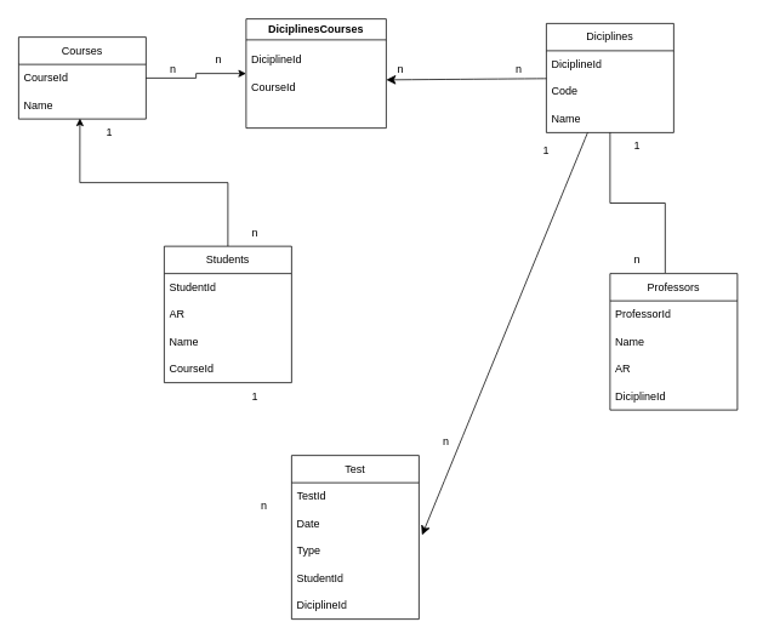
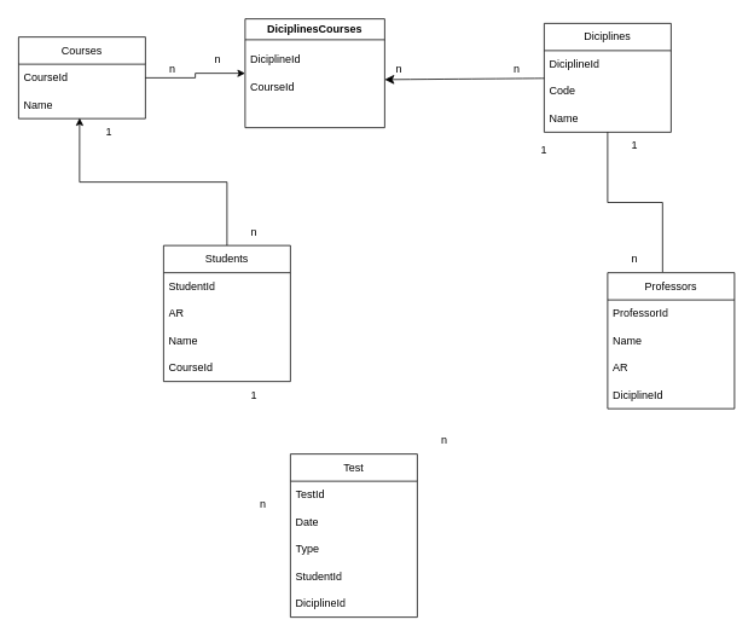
  <mxCell id="0" />
  <mxCell id="1" parent="0" />
  <mxCell id="2" value="Courses" style="swimlane;fontStyle=0;childLayout=stackLayout;horizontal=1;startSize=30;horizontalStack=0;resizeParent=1;resizeParentMax=0;resizeLast=0;collapsible=1;marginBottom=0;whiteSpace=wrap;html=1;" parent="1" vertex="1"><mxGeometry x="20" y="40" width="140" height="90" as="geometry" /></mxCell>
  <mxCell id="3" value="CourseId" style="text;strokeColor=none;fillColor=none;align=left;verticalAlign=middle;spacingLeft=4;spacingRight=4;overflow=hidden;points=[[0,0.5],[1,0.5]];portConstraint=eastwest;rotatable=0;whiteSpace=wrap;html=1;" parent="2" vertex="1"><mxGeometry y="30" width="140" height="30" as="geometry" /></mxCell>
  <mxCell id="4" value="Name" style="text;strokeColor=none;fillColor=none;align=left;verticalAlign=middle;spacingLeft=4;spacingRight=4;overflow=hidden;points=[[0,0.5],[1,0.5]];portConstraint=eastwest;rotatable=0;whiteSpace=wrap;html=1;" parent="2" vertex="1"><mxGeometry y="60" width="140" height="30" as="geometry" /></mxCell>
  <mxCell id="5" style="edgeStyle=orthogonalEdgeStyle;rounded=0;orthogonalLoop=1;jettySize=auto;html=1;entryX=0.481;entryY=0.978;entryDx=0;entryDy=0;entryPerimeter=0;" parent="1" source="6" target="4" edge="1"><mxGeometry relative="1" as="geometry" /></mxCell>
  <mxCell id="6" value="Students" style="swimlane;fontStyle=0;childLayout=stackLayout;horizontal=1;startSize=30;horizontalStack=0;resizeParent=1;resizeParentMax=0;resizeLast=0;collapsible=1;marginBottom=0;whiteSpace=wrap;html=1;" parent="1" vertex="1"><mxGeometry x="180" y="270" width="140" height="150" as="geometry" /></mxCell>
  <mxCell id="7" value="StudentId" style="text;strokeColor=none;fillColor=none;align=left;verticalAlign=middle;spacingLeft=4;spacingRight=4;overflow=hidden;points=[[0,0.5],[1,0.5]];portConstraint=eastwest;rotatable=0;whiteSpace=wrap;html=1;" parent="6" vertex="1"><mxGeometry y="30" width="140" height="30" as="geometry" /></mxCell>
  <mxCell id="8" value="AR" style="text;strokeColor=none;fillColor=none;align=left;verticalAlign=middle;spacingLeft=4;spacingRight=4;overflow=hidden;points=[[0,0.5],[1,0.5]];portConstraint=eastwest;rotatable=0;whiteSpace=wrap;html=1;" parent="6" vertex="1"><mxGeometry y="60" width="140" height="30" as="geometry" /></mxCell>
  <mxCell id="9" value="Name" style="text;strokeColor=none;fillColor=none;align=left;verticalAlign=middle;spacingLeft=4;spacingRight=4;overflow=hidden;points=[[0,0.5],[1,0.5]];portConstraint=eastwest;rotatable=0;whiteSpace=wrap;html=1;" parent="6" vertex="1"><mxGeometry y="90" width="140" height="30" as="geometry" /></mxCell>
  <mxCell id="10" value="CourseId" style="text;strokeColor=none;fillColor=none;align=left;verticalAlign=middle;spacingLeft=4;spacingRight=4;overflow=hidden;points=[[0,0.5],[1,0.5]];portConstraint=eastwest;rotatable=0;whiteSpace=wrap;html=1;" parent="6" vertex="1"><mxGeometry y="120" width="140" height="30" as="geometry" /></mxCell>
  <mxCell id="11" style="edgeStyle=orthogonalEdgeStyle;rounded=0;orthogonalLoop=1;jettySize=auto;html=1;entryX=0.433;entryY=-0.004;entryDx=0;entryDy=0;entryPerimeter=0;endArrow=none;" parent="1" source="14" target="18" edge="1"><mxGeometry relative="1" as="geometry" /></mxCell>
  <mxCell id="12" style="edgeStyle=none;curved=1;rounded=0;orthogonalLoop=1;jettySize=auto;html=1;entryX=1.027;entryY=0.233;entryDx=0;entryDy=0;entryPerimeter=0;fontSize=12;startSize=8;endSize=8;" edge="1" parent="1" source="14" target="42"><mxGeometry relative="1" as="geometry" /></mxCell>
- <mxCell id="13" style="edgeStyle=none;curved=1;rounded=0;orthogonalLoop=1;jettySize=auto;html=1;entryX=1.024;entryY=0.922;entryDx=0;entryDy=0;entryPerimeter=0;fontSize=12;startSize=8;endSize=8;" edge="1" parent="1" source="14" target="27"><mxGeometry relative="1" as="geometry" /></mxCell>
  <mxCell id="14" value="Diciplines" style="swimlane;fontStyle=0;childLayout=stackLayout;horizontal=1;startSize=30;horizontalStack=0;resizeParent=1;resizeParentMax=0;resizeLast=0;collapsible=1;marginBottom=0;whiteSpace=wrap;html=1;" parent="1" vertex="1"><mxGeometry x="600" y="25" width="140" height="120" as="geometry" /></mxCell>
  <mxCell id="15" value="DiciplineId" style="text;strokeColor=none;fillColor=none;align=left;verticalAlign=middle;spacingLeft=4;spacingRight=4;overflow=hidden;points=[[0,0.5],[1,0.5]];portConstraint=eastwest;rotatable=0;whiteSpace=wrap;html=1;" parent="14" vertex="1"><mxGeometry y="30" width="140" height="30" as="geometry" /></mxCell>
  <mxCell id="16" value="Code" style="text;strokeColor=none;fillColor=none;align=left;verticalAlign=middle;spacingLeft=4;spacingRight=4;overflow=hidden;points=[[0,0.5],[1,0.5]];portConstraint=eastwest;rotatable=0;whiteSpace=wrap;html=1;" parent="14" vertex="1"><mxGeometry y="60" width="140" height="30" as="geometry" /></mxCell>
  <mxCell id="17" value="Name" style="text;strokeColor=none;fillColor=none;align=left;verticalAlign=middle;spacingLeft=4;spacingRight=4;overflow=hidden;points=[[0,0.5],[1,0.5]];portConstraint=eastwest;rotatable=0;whiteSpace=wrap;html=1;" parent="14" vertex="1"><mxGeometry y="90" width="140" height="30" as="geometry" /></mxCell>
  <mxCell id="18" value="Professors" style="swimlane;fontStyle=0;childLayout=stackLayout;horizontal=1;startSize=30;horizontalStack=0;resizeParent=1;resizeParentMax=0;resizeLast=0;collapsible=1;marginBottom=0;whiteSpace=wrap;html=1;" parent="1" vertex="1"><mxGeometry x="670" y="300" width="140" height="150" as="geometry" /></mxCell>
  <mxCell id="19" value="ProfessorId" style="text;strokeColor=none;fillColor=none;align=left;verticalAlign=middle;spacingLeft=4;spacingRight=4;overflow=hidden;points=[[0,0.5],[1,0.5]];portConstraint=eastwest;rotatable=0;whiteSpace=wrap;html=1;" parent="18" vertex="1"><mxGeometry y="30" width="140" height="30" as="geometry" /></mxCell>
  <mxCell id="20" value="Name" style="text;strokeColor=none;fillColor=none;align=left;verticalAlign=middle;spacingLeft=4;spacingRight=4;overflow=hidden;points=[[0,0.5],[1,0.5]];portConstraint=eastwest;rotatable=0;whiteSpace=wrap;html=1;" parent="18" vertex="1"><mxGeometry y="60" width="140" height="30" as="geometry" /></mxCell>
  <mxCell id="21" value="AR" style="text;strokeColor=none;fillColor=none;align=left;verticalAlign=middle;spacingLeft=4;spacingRight=4;overflow=hidden;points=[[0,0.5],[1,0.5]];portConstraint=eastwest;rotatable=0;whiteSpace=wrap;html=1;" parent="18" vertex="1"><mxGeometry y="90" width="140" height="30" as="geometry" /></mxCell>
  <mxCell id="22" value="DiciplineId" style="text;strokeColor=none;fillColor=none;align=left;verticalAlign=middle;spacingLeft=4;spacingRight=4;overflow=hidden;points=[[0,0.5],[1,0.5]];portConstraint=eastwest;rotatable=0;whiteSpace=wrap;html=1;" parent="18" vertex="1"><mxGeometry y="120" width="140" height="30" as="geometry" /></mxCell>
  <mxCell id="23" value="n" style="text;html=1;strokeColor=none;fillColor=none;align=center;verticalAlign=middle;whiteSpace=wrap;rounded=0;" parent="1" vertex="1"><mxGeometry x="250" y="240" width="60" height="30" as="geometry" /></mxCell>
  <mxCell id="24" value="1" style="text;html=1;strokeColor=none;fillColor=none;align=center;verticalAlign=middle;whiteSpace=wrap;rounded=0;" parent="1" vertex="1"><mxGeometry x="90" y="130" width="60" height="30" as="geometry" /></mxCell>
  <mxCell id="25" value="Test" style="swimlane;fontStyle=0;childLayout=stackLayout;horizontal=1;startSize=30;horizontalStack=0;resizeParent=1;resizeParentMax=0;resizeLast=0;collapsible=1;marginBottom=0;whiteSpace=wrap;html=1;" parent="1" vertex="1"><mxGeometry x="320" y="500" width="140" height="180" as="geometry" /></mxCell>
  <mxCell id="26" value="TestId" style="text;strokeColor=none;fillColor=none;align=left;verticalAlign=middle;spacingLeft=4;spacingRight=4;overflow=hidden;points=[[0,0.5],[1,0.5]];portConstraint=eastwest;rotatable=0;whiteSpace=wrap;html=1;" parent="25" vertex="1"><mxGeometry y="30" width="140" height="30" as="geometry" /></mxCell>
  <mxCell id="27" value="Date" style="text;strokeColor=none;fillColor=none;align=left;verticalAlign=middle;spacingLeft=4;spacingRight=4;overflow=hidden;points=[[0,0.5],[1,0.5]];portConstraint=eastwest;rotatable=0;whiteSpace=wrap;html=1;" parent="25" vertex="1"><mxGeometry y="60" width="140" height="30" as="geometry" /></mxCell>
  <mxCell id="28" value="Type" style="text;strokeColor=none;fillColor=none;align=left;verticalAlign=middle;spacingLeft=4;spacingRight=4;overflow=hidden;points=[[0,0.5],[1,0.5]];portConstraint=eastwest;rotatable=0;whiteSpace=wrap;html=1;" parent="25" vertex="1"><mxGeometry y="90" width="140" height="30" as="geometry" /></mxCell>
  <mxCell id="29" value="StudentId" style="text;strokeColor=none;fillColor=none;align=left;verticalAlign=middle;spacingLeft=4;spacingRight=4;overflow=hidden;points=[[0,0.5],[1,0.5]];portConstraint=eastwest;rotatable=0;whiteSpace=wrap;html=1;" parent="25" vertex="1"><mxGeometry y="120" width="140" height="30" as="geometry" /></mxCell>
  <mxCell id="30" value="DiciplineId" style="text;strokeColor=none;fillColor=none;align=left;verticalAlign=middle;spacingLeft=4;spacingRight=4;overflow=hidden;points=[[0,0.5],[1,0.5]];portConstraint=eastwest;rotatable=0;whiteSpace=wrap;html=1;" vertex="1" parent="25"><mxGeometry y="150" width="140" height="30" as="geometry" /></mxCell>
  <mxCell id="31" style="edgeStyle=orthogonalEdgeStyle;rounded=0;orthogonalLoop=1;jettySize=auto;html=1;exitX=1;exitY=0.5;exitDx=0;exitDy=0;entryX=0;entryY=0.5;entryDx=0;entryDy=0;" parent="1" source="3" target="40" edge="1"><mxGeometry relative="1" as="geometry" /></mxCell>
  <mxCell id="32" value="n" style="text;html=1;strokeColor=none;fillColor=none;align=center;verticalAlign=middle;whiteSpace=wrap;rounded=0;" parent="1" vertex="1"><mxGeometry x="160" y="60" width="60" height="30" as="geometry" /></mxCell>
  <mxCell id="33" value="n" style="text;html=1;strokeColor=none;fillColor=none;align=center;verticalAlign=middle;whiteSpace=wrap;rounded=0;" parent="1" vertex="1"><mxGeometry x="540" y="60" width="60" height="30" as="geometry" /></mxCell>
  <mxCell id="34" value="1" style="text;html=1;strokeColor=none;fillColor=none;align=center;verticalAlign=middle;whiteSpace=wrap;rounded=0;" parent="1" vertex="1"><mxGeometry x="670" y="145" width="60" height="30" as="geometry" /></mxCell>
  <mxCell id="35" value="n" style="text;html=1;strokeColor=none;fillColor=none;align=center;verticalAlign=middle;whiteSpace=wrap;rounded=0;" parent="1" vertex="1"><mxGeometry x="670" y="270" width="60" height="30" as="geometry" /></mxCell>
  <mxCell id="36" value="1" style="text;html=1;strokeColor=none;fillColor=none;align=center;verticalAlign=middle;whiteSpace=wrap;rounded=0;" parent="1" vertex="1"><mxGeometry x="250" y="420" width="60" height="30" as="geometry" /></mxCell>
  <mxCell id="37" value="n" style="text;html=1;strokeColor=none;fillColor=none;align=center;verticalAlign=middle;whiteSpace=wrap;rounded=0;" parent="1" vertex="1"><mxGeometry x="260" y="540" width="60" height="30" as="geometry" /></mxCell>
  <mxCell id="38" value="1" style="text;html=1;strokeColor=none;fillColor=none;align=center;verticalAlign=middle;whiteSpace=wrap;rounded=0;" parent="1" vertex="1"><mxGeometry x="570" y="150" width="60" height="30" as="geometry" /></mxCell>
  <mxCell id="39" value="n" style="text;html=1;strokeColor=none;fillColor=none;align=center;verticalAlign=middle;whiteSpace=wrap;rounded=0;" parent="1" vertex="1"><mxGeometry x="460" y="470" width="60" height="30" as="geometry" /></mxCell>
  <mxCell id="40" value="DiciplinesCourses" style="swimlane;whiteSpace=wrap;html=1;" parent="1" vertex="1"><mxGeometry x="270" y="20" width="154" height="120" as="geometry" /></mxCell>
  <mxCell id="41" value="DiciplineId" style="text;strokeColor=none;fillColor=none;align=left;verticalAlign=middle;spacingLeft=4;spacingRight=4;overflow=hidden;points=[[0,0.5],[1,0.5]];portConstraint=eastwest;rotatable=0;whiteSpace=wrap;html=1;" parent="40" vertex="1"><mxGeometry y="30" width="150" height="30" as="geometry" /></mxCell>
  <mxCell id="42" value="CourseId" style="text;strokeColor=none;fillColor=none;align=left;verticalAlign=middle;spacingLeft=4;spacingRight=4;overflow=hidden;points=[[0,0.5],[1,0.5]];portConstraint=eastwest;rotatable=0;whiteSpace=wrap;html=1;" parent="40" vertex="1"><mxGeometry y="60" width="150" height="30" as="geometry" /></mxCell>
  <mxCell id="43" value="n" style="text;html=1;strokeColor=none;fillColor=none;align=center;verticalAlign=middle;whiteSpace=wrap;rounded=0;" parent="1" vertex="1"><mxGeometry x="410" y="60" width="60" height="30" as="geometry" /></mxCell>
  <mxCell id="44" value="n" style="text;html=1;strokeColor=none;fillColor=none;align=center;verticalAlign=middle;whiteSpace=wrap;rounded=0;" vertex="1" parent="1"><mxGeometry x="210" y="50" width="60" height="30" as="geometry" /></mxCell>
